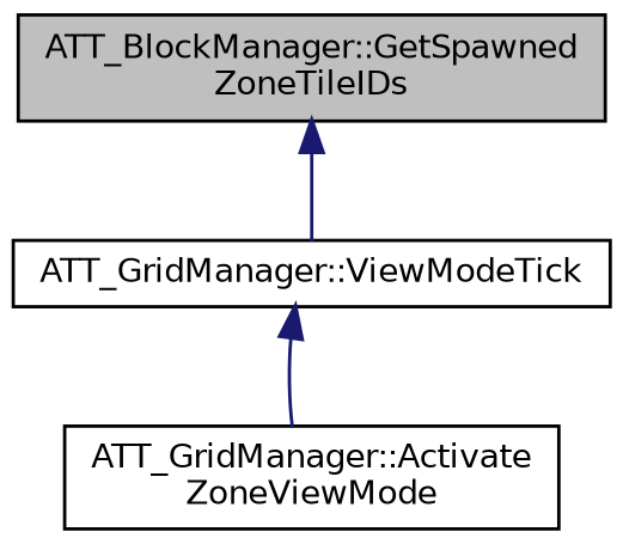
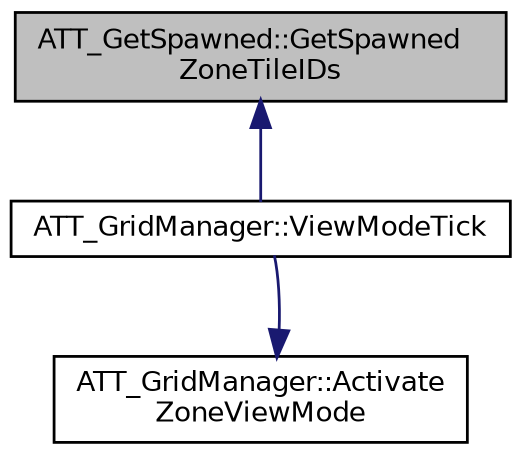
  digraph {
    rankdir=TB
    node [color=black fillcolor=white fontname=Helvetica fontsize=10 shape=record style=filled]
    edge [color=midnightblue dir=back fontname=Helvetica fontsize=10 labelfontname=Helvetica labelfontsize=10 style=solid]
-   n1 [fillcolor=grey75 fontcolor=black height=0.2 label="ATT_BlockManager::GetSpawned\lZoneTileIDs" width=0.4]
+   n1 [fillcolor=grey75 fontcolor=black height=0.2 label="ATT_GetSpawned::GetSpawned\lZoneTileIDs" width=0.4]
    n2 [height=0.2 label="ATT_GridManager::ViewModeTick" width=0.4]
    n3 [height=0.2 label="ATT_GridManager::Activate\lZoneViewMode" width=0.4]
    n1 -> n2
-   n2 -> n3
+   n3 -> n2
  }
